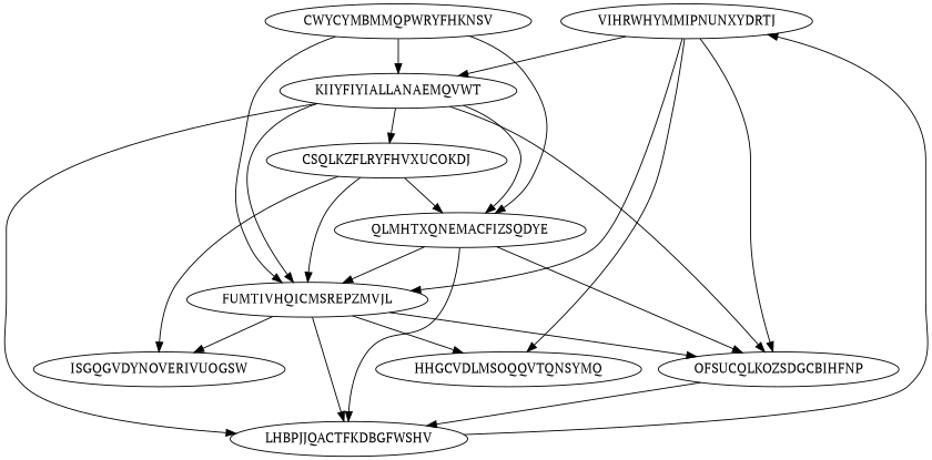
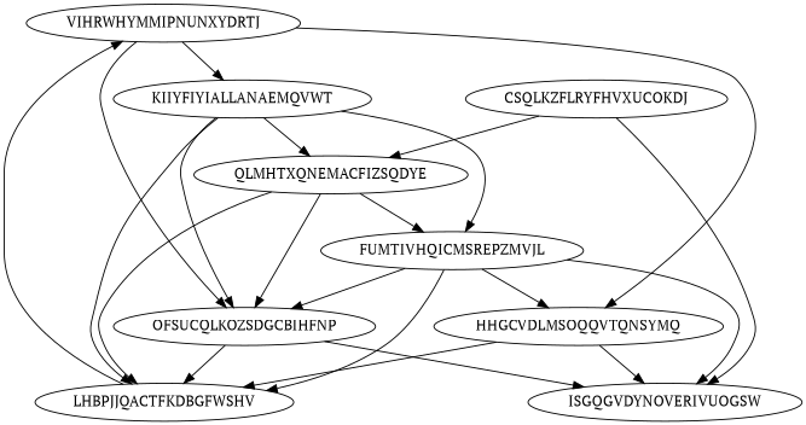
  digraph {
    fontname="PT Serif"
    node [Weight=20 fontname="PT Serif"]
    edge [Weight=17 fontname="PT Serif"]
    VIHRWHYMMIPNUNXYDRTJ [Weight=11]
    KIIYFIYIALLANAEMQVWT [Weight=10]
    FUMTIVHQICMSREPZMVJL [Weight=17]
    OFSUCQLKOZSDGCBIHFNP
    HHGCVDLMSOQQVTQNSYMQ [Weight=18]
    LHBPJJQACTFKDBGFWSHV
    QLMHTXQNEMACFIZSQDYE [Weight=13]
    CSQLKZFLRYFHVXUCOKDJ [Weight=12]
    ISGQGVDYNOVERIVUOGSW [Weight=14]
-   CWYCYMBMMQPWRYFHKNSV [Weight=14]
    VIHRWHYMMIPNUNXYDRTJ -> KIIYFIYIALLANAEMQVWT [Weight=18]
-   VIHRWHYMMIPNUNXYDRTJ -> FUMTIVHQICMSREPZMVJL [Weight=11]
    VIHRWHYMMIPNUNXYDRTJ -> OFSUCQLKOZSDGCBIHFNP [Weight=12]
    VIHRWHYMMIPNUNXYDRTJ -> HHGCVDLMSOQQVTQNSYMQ [Weight=11]
    KIIYFIYIALLANAEMQVWT -> FUMTIVHQICMSREPZMVJL [Weight=10]
    KIIYFIYIALLANAEMQVWT -> OFSUCQLKOZSDGCBIHFNP
    KIIYFIYIALLANAEMQVWT -> LHBPJJQACTFKDBGFWSHV [Weight=15]
    KIIYFIYIALLANAEMQVWT -> QLMHTXQNEMACFIZSQDYE [Weight=13]
-   KIIYFIYIALLANAEMQVWT -> CSQLKZFLRYFHVXUCOKDJ [Weight=20]
    FUMTIVHQICMSREPZMVJL -> OFSUCQLKOZSDGCBIHFNP [Weight=10]
    FUMTIVHQICMSREPZMVJL -> HHGCVDLMSOQQVTQNSYMQ [Weight=13]
    FUMTIVHQICMSREPZMVJL -> LHBPJJQACTFKDBGFWSHV [Weight=20]
    FUMTIVHQICMSREPZMVJL -> ISGQGVDYNOVERIVUOGSW [Weight=10]
    OFSUCQLKOZSDGCBIHFNP -> LHBPJJQACTFKDBGFWSHV [Weight=11]
+   OFSUCQLKOZSDGCBIHFNP -> ISGQGVDYNOVERIVUOGSW [Weight=19]
+   HHGCVDLMSOQQVTQNSYMQ -> LHBPJJQACTFKDBGFWSHV [Weight=14]
+   HHGCVDLMSOQQVTQNSYMQ -> ISGQGVDYNOVERIVUOGSW [Weight=16]
    LHBPJJQACTFKDBGFWSHV -> VIHRWHYMMIPNUNXYDRTJ
    QLMHTXQNEMACFIZSQDYE -> FUMTIVHQICMSREPZMVJL [Weight=18]
    QLMHTXQNEMACFIZSQDYE -> OFSUCQLKOZSDGCBIHFNP [Weight=20]
    QLMHTXQNEMACFIZSQDYE -> LHBPJJQACTFKDBGFWSHV [Weight=14]
-   CSQLKZFLRYFHVXUCOKDJ -> FUMTIVHQICMSREPZMVJL [Weight=19]
    CSQLKZFLRYFHVXUCOKDJ -> QLMHTXQNEMACFIZSQDYE [Weight=18]
    CSQLKZFLRYFHVXUCOKDJ -> ISGQGVDYNOVERIVUOGSW
-   CWYCYMBMMQPWRYFHKNSV -> KIIYFIYIALLANAEMQVWT
-   CWYCYMBMMQPWRYFHKNSV -> FUMTIVHQICMSREPZMVJL [Weight=13]
-   CWYCYMBMMQPWRYFHKNSV -> QLMHTXQNEMACFIZSQDYE [Weight=13]
  }
